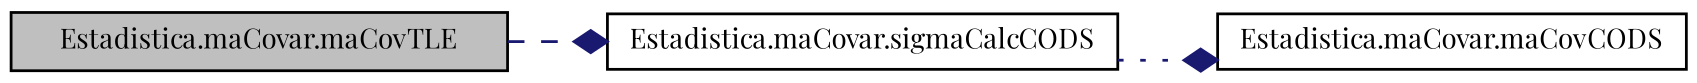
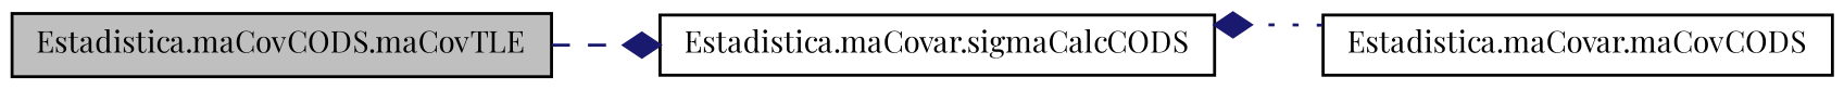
  digraph {
    fontname="Playfair Display"
    rankdir=LR
    node [color=black fillcolor=white fontname="Playfair Display" fontsize=10 shape=record style=filled]
    edge [arrowhead=diamond color=midnightblue fontname="Playfair Display" fontsize=10 labelfontname=Helvetica labelfontsize=10]
-   n1 [fillcolor=grey75 fontcolor=black height=0.2 label="Estadistica.maCovar.maCovTLE" width=0.4]
+   n1 [fillcolor=grey75 fontcolor=black height=0.2 label="Estadistica.maCovCODS.maCovTLE" width=0.4]
    n2 [height=0.2 label="Estadistica.maCovar.sigmaCalcCODS" width=0.4]
    n3 [height=0.2 label="Estadistica.maCovar.maCovCODS" width=0.4]
    n1 -> n2 [style=dashed]
-   n2 -> n3 [style=dotted]
+   n3 -> n2 [style=dotted]
  }
